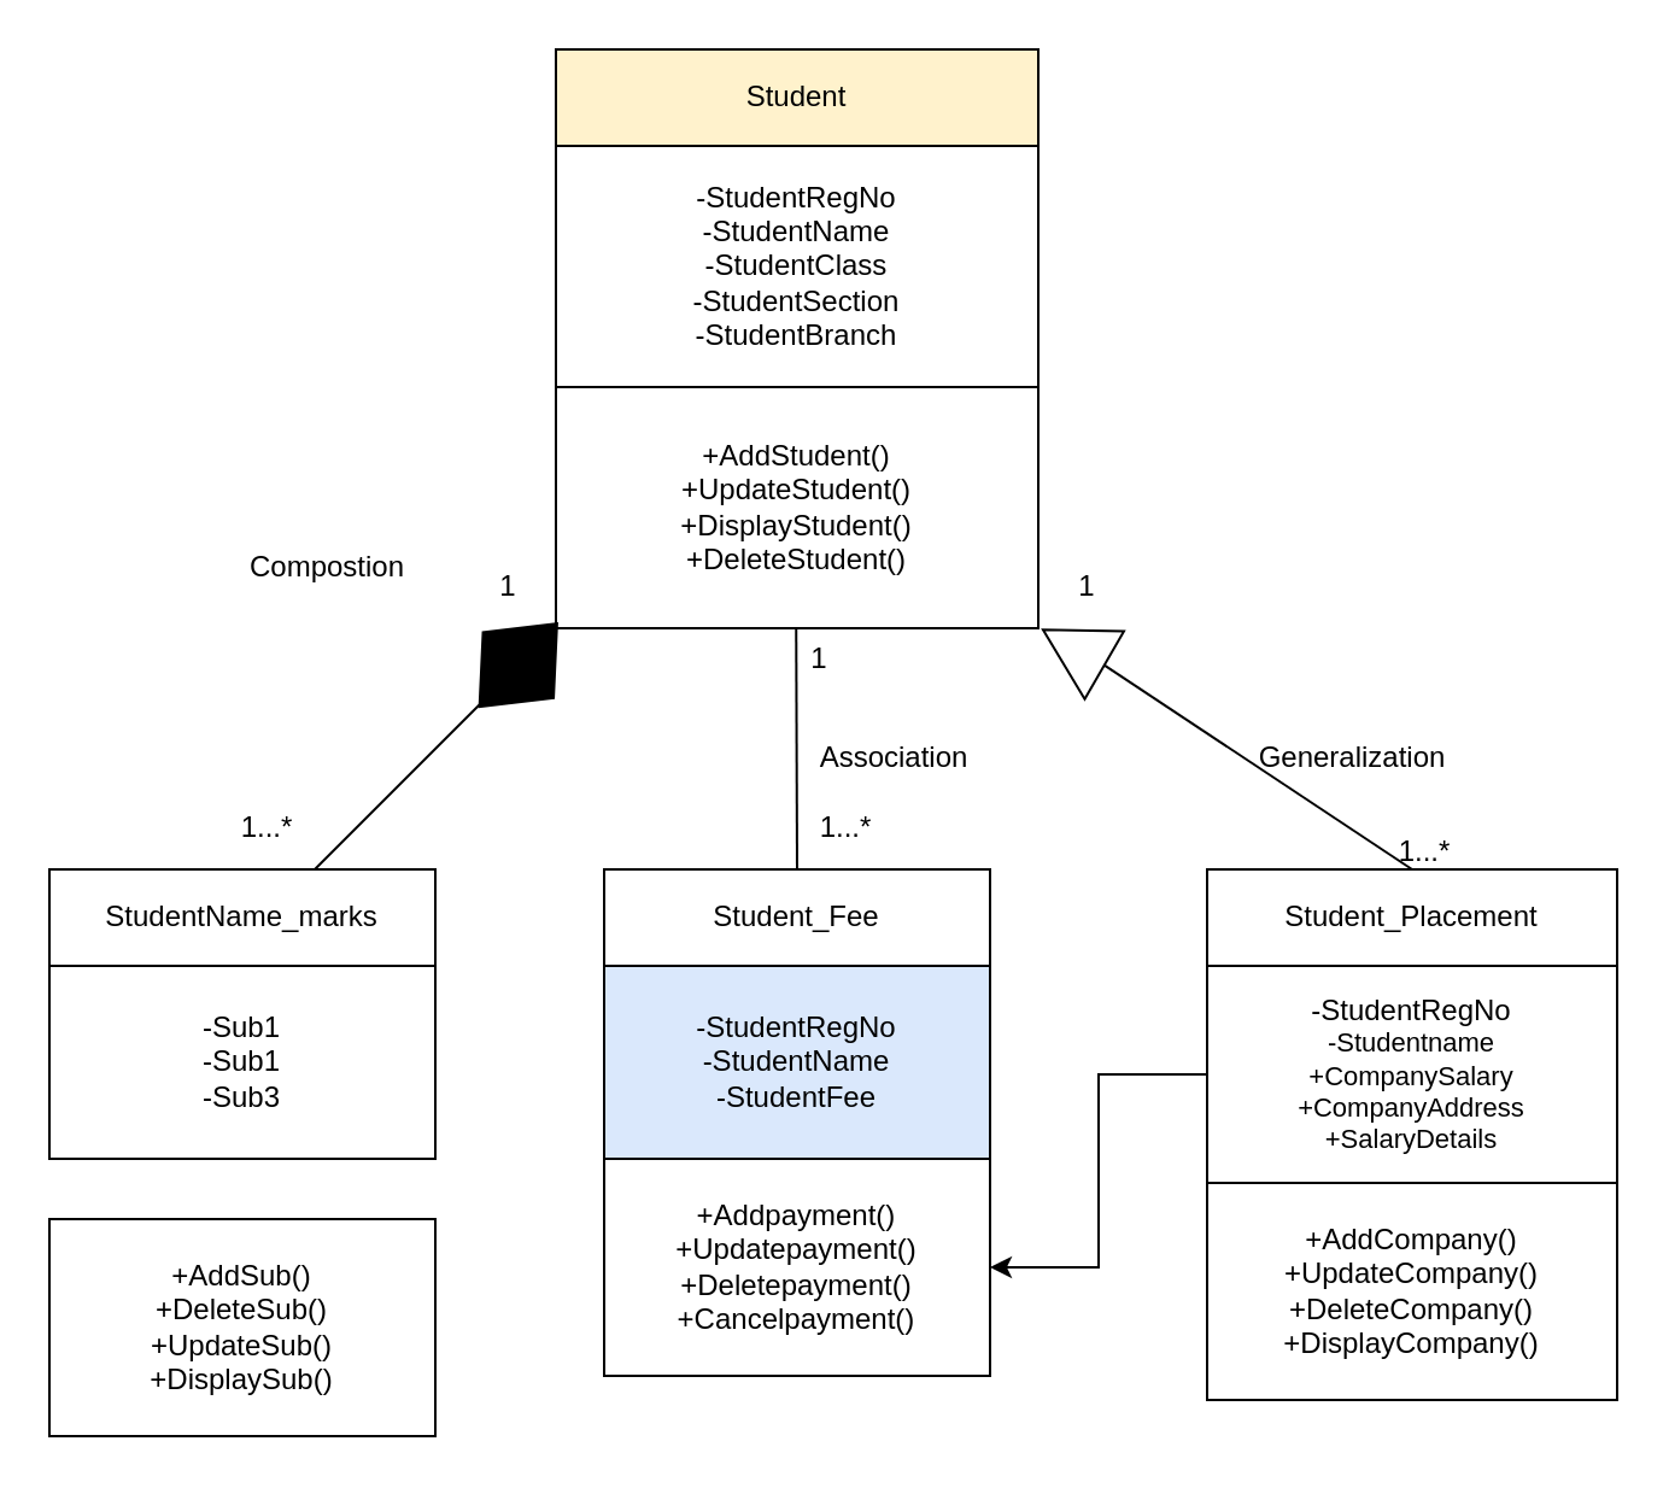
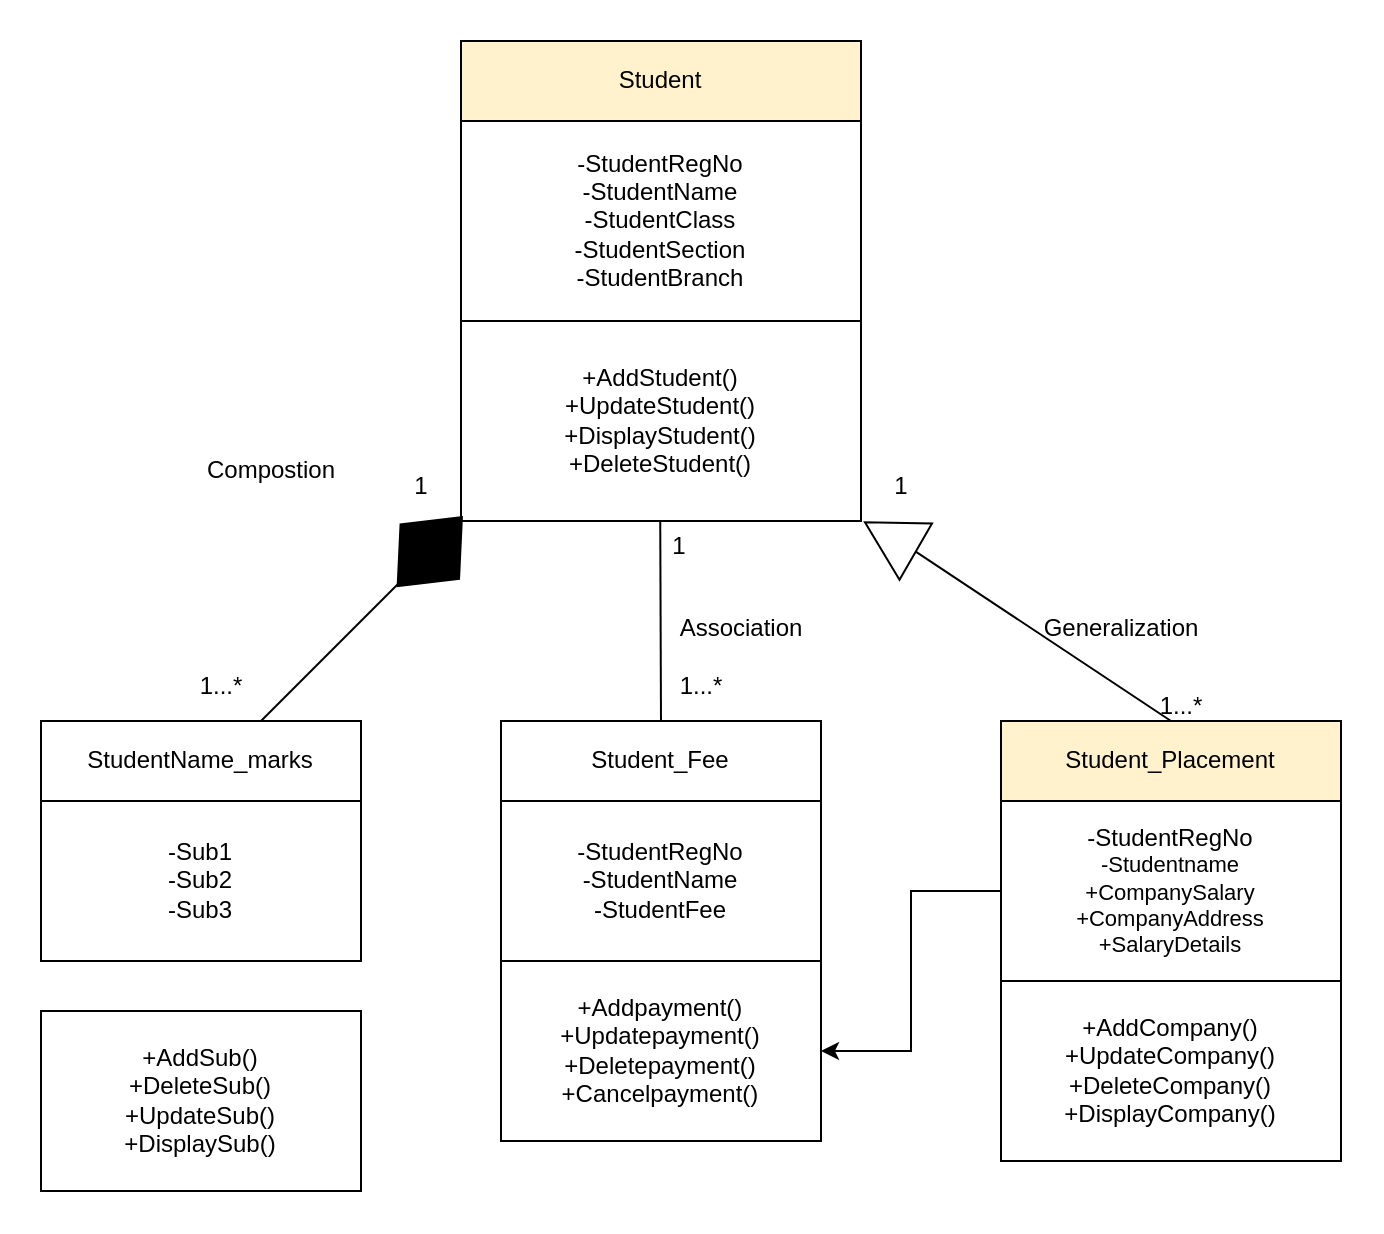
  <mxCell id="0" />
  <mxCell id="1" parent="0" />
  <mxCell id="2" value="" style="rounded=0;whiteSpace=wrap;html=1;fontStyle=1" parent="1" vertex="1"><mxGeometry x="230" y="20" width="200" height="140" as="geometry" /></mxCell>
  <mxCell id="3" value="" style="endArrow=none;html=1;rounded=0;" parent="1" edge="1"><mxGeometry width="50" height="50" relative="1" as="geometry"><mxPoint x="230" y="60" as="sourcePoint" /><mxPoint x="310" y="60" as="targetPoint" /><Array as="points"><mxPoint x="430" y="60" /></Array></mxGeometry></mxCell>
  <mxCell id="4" value="-StudentRegNo&lt;div&gt;-StudentName&lt;br&gt;&lt;/div&gt;&lt;div&gt;-StudentClass&lt;/div&gt;&lt;div&gt;-StudentSection&lt;/div&gt;&lt;div&gt;-StudentBranch&lt;/div&gt;" style="rounded=0;whiteSpace=wrap;html=1;verticalAlign=middle;" parent="1" vertex="1"><mxGeometry x="230" y="60" width="200" height="100" as="geometry" /></mxCell>
  <mxCell id="5" value="Student" style="rounded=0;whiteSpace=wrap;html=1;fillColor=#fff2cc;" parent="1" vertex="1"><mxGeometry x="230" y="20" width="200" height="40" as="geometry" /></mxCell>
  <mxCell id="6" value="+AddStudent()&lt;div&gt;+UpdateStudent()&lt;br&gt;&lt;/div&gt;&lt;div&gt;+DisplayStudent()&lt;br&gt;&lt;/div&gt;&lt;div&gt;+DeleteStudent()&lt;br&gt;&lt;/div&gt;" style="rounded=0;whiteSpace=wrap;html=1;" parent="1" vertex="1"><mxGeometry x="230" y="160" width="200" height="100" as="geometry" /></mxCell>
  <mxCell id="7" value="" style="rhombus;whiteSpace=wrap;html=1;rotation=43;fillColor=#000000;" parent="1" vertex="1"><mxGeometry x="194.4" y="251.73" width="40" height="47.11" as="geometry" /></mxCell>
  <mxCell id="8" value="" style="endArrow=none;html=1;rounded=0;" parent="1" edge="1"><mxGeometry width="50" height="50" relative="1" as="geometry"><mxPoint x="130" y="360" as="sourcePoint" /><mxPoint x="200" y="290" as="targetPoint" /></mxGeometry></mxCell>
  <mxCell id="9" value="StudentName_marks" style="rounded=0;whiteSpace=wrap;html=1;" parent="1" vertex="1"><mxGeometry x="20" y="360" width="160" height="40" as="geometry" /></mxCell>
- <mxCell id="10" value="-Sub1&lt;div&gt;-Sub1&lt;/div&gt;&lt;div&gt;-Sub3&lt;/div&gt;" style="rounded=0;whiteSpace=wrap;html=1;" parent="1" vertex="1"><mxGeometry x="20" y="400" width="160" height="80" as="geometry" /></mxCell>
+ <mxCell id="10" value="-Sub1&lt;div&gt;-Sub2&lt;/div&gt;&lt;div&gt;-Sub3&lt;/div&gt;" style="rounded=0;whiteSpace=wrap;html=1;" parent="1" vertex="1"><mxGeometry x="20" y="400" width="160" height="80" as="geometry" /></mxCell>
  <mxCell id="11" value="+AddSub()&lt;div&gt;+DeleteSub()&lt;br&gt;&lt;/div&gt;&lt;div&gt;+UpdateSub()&lt;br&gt;&lt;/div&gt;&lt;div&gt;+DisplaySub()&lt;br&gt;&lt;/div&gt;" style="rounded=0;whiteSpace=wrap;html=1;" parent="1" vertex="1"><mxGeometry x="20" y="505" width="160" height="90" as="geometry" /></mxCell>
  <mxCell id="12" value="Student_Fee" style="rounded=0;whiteSpace=wrap;html=1;" parent="1" vertex="1"><mxGeometry x="250" y="360" width="160" height="40" as="geometry" /></mxCell>
- <mxCell id="13" value="-StudentRegNo&lt;div&gt;-StudentName&lt;br&gt;&lt;/div&gt;&lt;div&gt;-&lt;span style=&quot;background-color: initial;&quot;&gt;StudentFee&lt;/span&gt;&lt;/div&gt;" style="rounded=0;whiteSpace=wrap;html=1;fontStyle=0;align=center;strokeColor=default;fillColor=#dae8fc;" parent="1" vertex="1"><mxGeometry x="250" y="400" width="160" height="80" as="geometry" /></mxCell>
+ <mxCell id="13" value="-StudentRegNo&lt;div&gt;-StudentName&lt;br&gt;&lt;/div&gt;&lt;div&gt;-&lt;span style=&quot;background-color: initial;&quot;&gt;StudentFee&lt;/span&gt;&lt;/div&gt;" style="rounded=0;whiteSpace=wrap;html=1;fontStyle=0;align=center;strokeColor=default;" parent="1" vertex="1"><mxGeometry x="250" y="400" width="160" height="80" as="geometry" /></mxCell>
  <mxCell id="14" value="+Addpayment()&lt;div&gt;+Updatepayment()&lt;br&gt;&lt;/div&gt;&lt;div&gt;+Deletepayment()&lt;br&gt;&lt;/div&gt;&lt;div&gt;+Cancelpayment()&lt;br&gt;&lt;/div&gt;" style="rounded=0;whiteSpace=wrap;html=1;" parent="1" vertex="1"><mxGeometry x="250" y="480" width="160" height="90" as="geometry" /></mxCell>
  <mxCell id="15" value="" style="endArrow=none;html=1;rounded=0;exitX=0.5;exitY=0;exitDx=0;exitDy=0;" parent="1" source="12" edge="1"><mxGeometry width="50" height="50" relative="1" as="geometry"><mxPoint x="329.62" y="340" as="sourcePoint" /><mxPoint x="329.62" y="260" as="targetPoint" /></mxGeometry></mxCell>
  <mxCell id="16" value="Compostion" style="text;html=1;align=center;verticalAlign=middle;resizable=0;points=[];autosize=1;strokeColor=none;fillColor=none;" parent="1" vertex="1"><mxGeometry x="90" y="220" width="90" height="30" as="geometry" /></mxCell>
- <mxCell id="17" value="Student_Placement" style="rounded=0;whiteSpace=wrap;html=1;" parent="1" vertex="1"><mxGeometry x="500" y="360" width="170" height="40" as="geometry" /></mxCell>
+ <mxCell id="17" value="Student_Placement" style="rounded=0;whiteSpace=wrap;html=1;fillColor=#fff2cc;" parent="1" vertex="1"><mxGeometry x="500" y="360" width="170" height="40" as="geometry" /></mxCell>
  <mxCell id="18" value="" style="edgeStyle=orthogonalEdgeStyle;rounded=0;orthogonalLoop=1;jettySize=auto;html=1;" parent="1" source="19" target="14" edge="1"><mxGeometry relative="1" as="geometry" /></mxCell>
  <mxCell id="19" value="-StudentRegNo&lt;div style=&quot;font-size: 11px;&quot;&gt;-Studentname&lt;br&gt;&lt;/div&gt;&lt;div style=&quot;font-size: 11px;&quot;&gt;+CompanySalary&lt;/div&gt;&lt;div style=&quot;font-size: 11px;&quot;&gt;+CompanyAddress&lt;br&gt;&lt;/div&gt;&lt;div style=&quot;font-size: 11px;&quot;&gt;+SalaryDetails&lt;/div&gt;" style="rounded=0;whiteSpace=wrap;html=1;verticalAlign=middle;" parent="1" vertex="1"><mxGeometry x="500" y="400" width="170" height="90" as="geometry" /></mxCell>
  <mxCell id="20" value="+AddCompany()&lt;div&gt;+UpdateCompany()&lt;br&gt;&lt;/div&gt;&lt;div&gt;+DeleteCompany()&lt;br&gt;&lt;/div&gt;&lt;div&gt;+DisplayCompany()&lt;br&gt;&lt;/div&gt;" style="rounded=0;whiteSpace=wrap;html=1;" parent="1" vertex="1"><mxGeometry x="500" y="490" width="170" height="90" as="geometry" /></mxCell>
  <mxCell id="21" value="" style="triangle;whiteSpace=wrap;html=1;rotation=-150;" parent="1" vertex="1"><mxGeometry x="430" y="251.73" width="29.33" height="32.5" as="geometry" /></mxCell>
  <mxCell id="22" value="" style="endArrow=none;html=1;rounded=0;entryX=0;entryY=0.5;entryDx=0;entryDy=0;exitX=0.5;exitY=0;exitDx=0;exitDy=0;" parent="1" source="17" target="21" edge="1"><mxGeometry width="50" height="50" relative="1" as="geometry"><mxPoint x="490" y="330" as="sourcePoint" /><mxPoint x="540" y="280" as="targetPoint" /></mxGeometry></mxCell>
  <mxCell id="23" value="Association" style="text;html=1;align=center;verticalAlign=middle;resizable=0;points=[];autosize=1;strokeColor=none;fillColor=none;" parent="1" vertex="1"><mxGeometry x="330" y="298.84" width="80" height="30" as="geometry" /></mxCell>
  <mxCell id="24" value="Generalization" style="text;html=1;align=center;verticalAlign=middle;resizable=0;points=[];autosize=1;strokeColor=none;fillColor=none;" parent="1" vertex="1"><mxGeometry x="510" y="298.84" width="100" height="30" as="geometry" /></mxCell>
  <mxCell id="25" value="1" style="text;html=1;align=center;verticalAlign=middle;resizable=0;points=[];autosize=1;strokeColor=none;fillColor=none;" parent="1" vertex="1"><mxGeometry x="195" y="228" width="30" height="30" as="geometry" /></mxCell>
  <mxCell id="26" value="1...*" style="text;html=1;align=center;verticalAlign=middle;resizable=0;points=[];autosize=1;strokeColor=none;fillColor=none;" parent="1" vertex="1"><mxGeometry x="90" y="328" width="40" height="30" as="geometry" /></mxCell>
  <mxCell id="27" value="1" style="text;html=1;align=center;verticalAlign=middle;resizable=0;points=[];autosize=1;strokeColor=none;fillColor=none;" parent="1" vertex="1"><mxGeometry x="324" y="258" width="30" height="30" as="geometry" /></mxCell>
  <mxCell id="28" value="1...*" style="text;html=1;align=center;verticalAlign=middle;resizable=0;points=[];autosize=1;strokeColor=none;fillColor=none;" parent="1" vertex="1"><mxGeometry x="330" y="328" width="40" height="30" as="geometry" /></mxCell>
  <mxCell id="29" value="1" style="text;html=1;align=center;verticalAlign=middle;resizable=0;points=[];autosize=1;strokeColor=none;fillColor=none;" parent="1" vertex="1"><mxGeometry x="435" y="228" width="30" height="30" as="geometry" /></mxCell>
  <mxCell id="30" value="1...*" style="text;html=1;align=center;verticalAlign=middle;resizable=0;points=[];autosize=1;strokeColor=none;fillColor=none;" parent="1" vertex="1"><mxGeometry x="570" y="338" width="40" height="30" as="geometry" /></mxCell>
